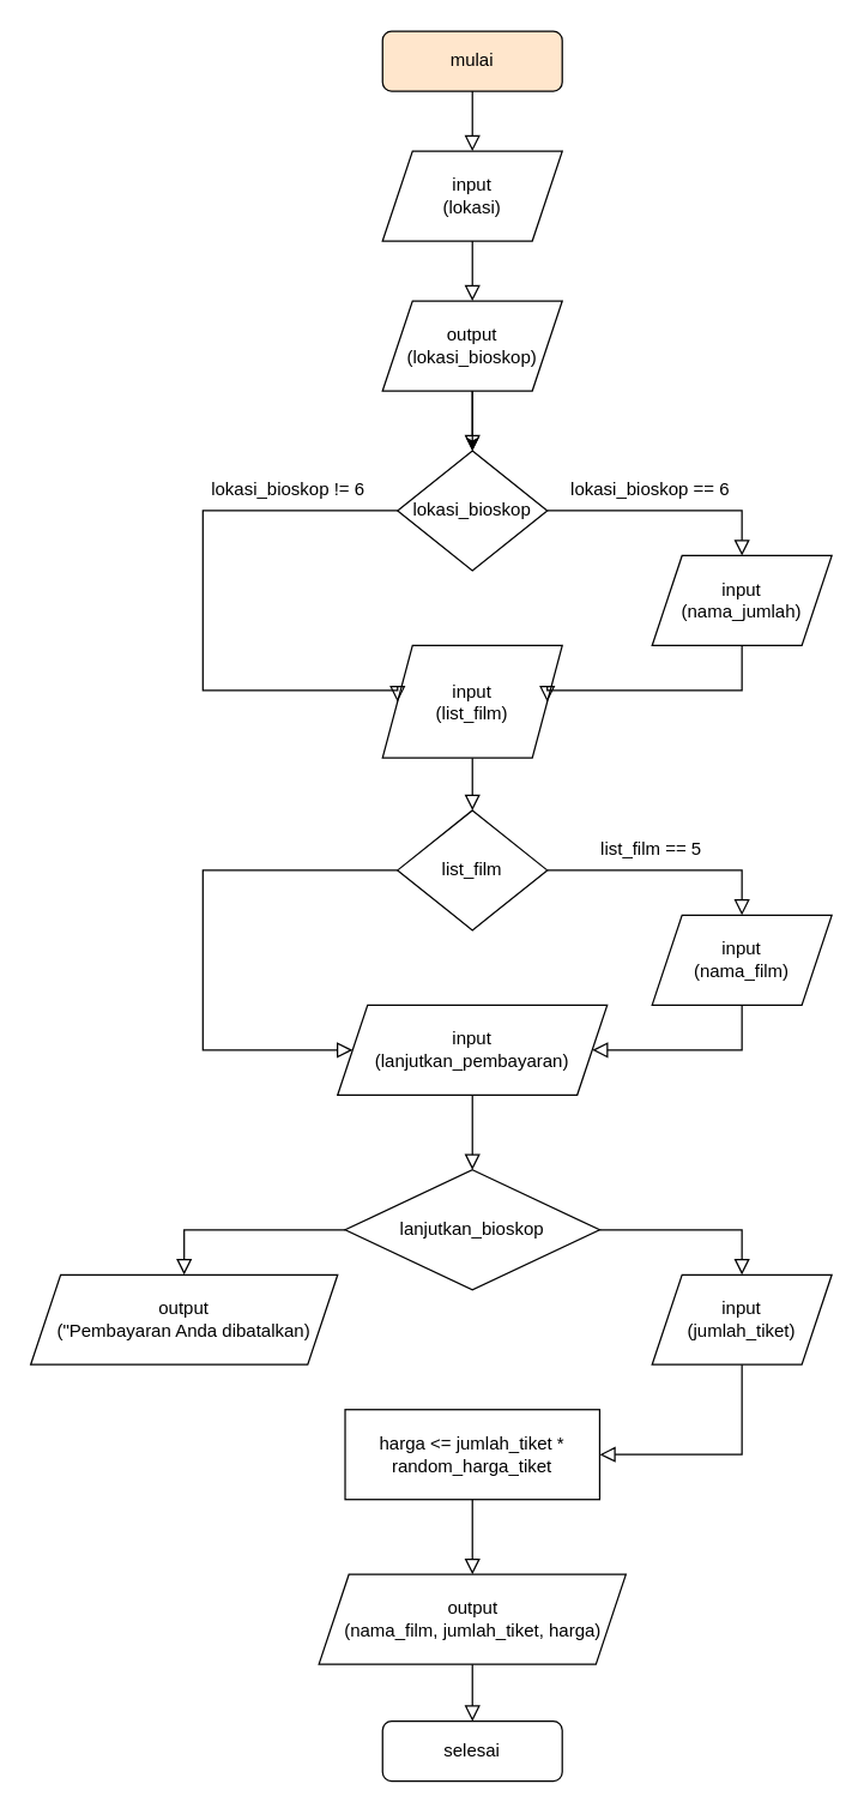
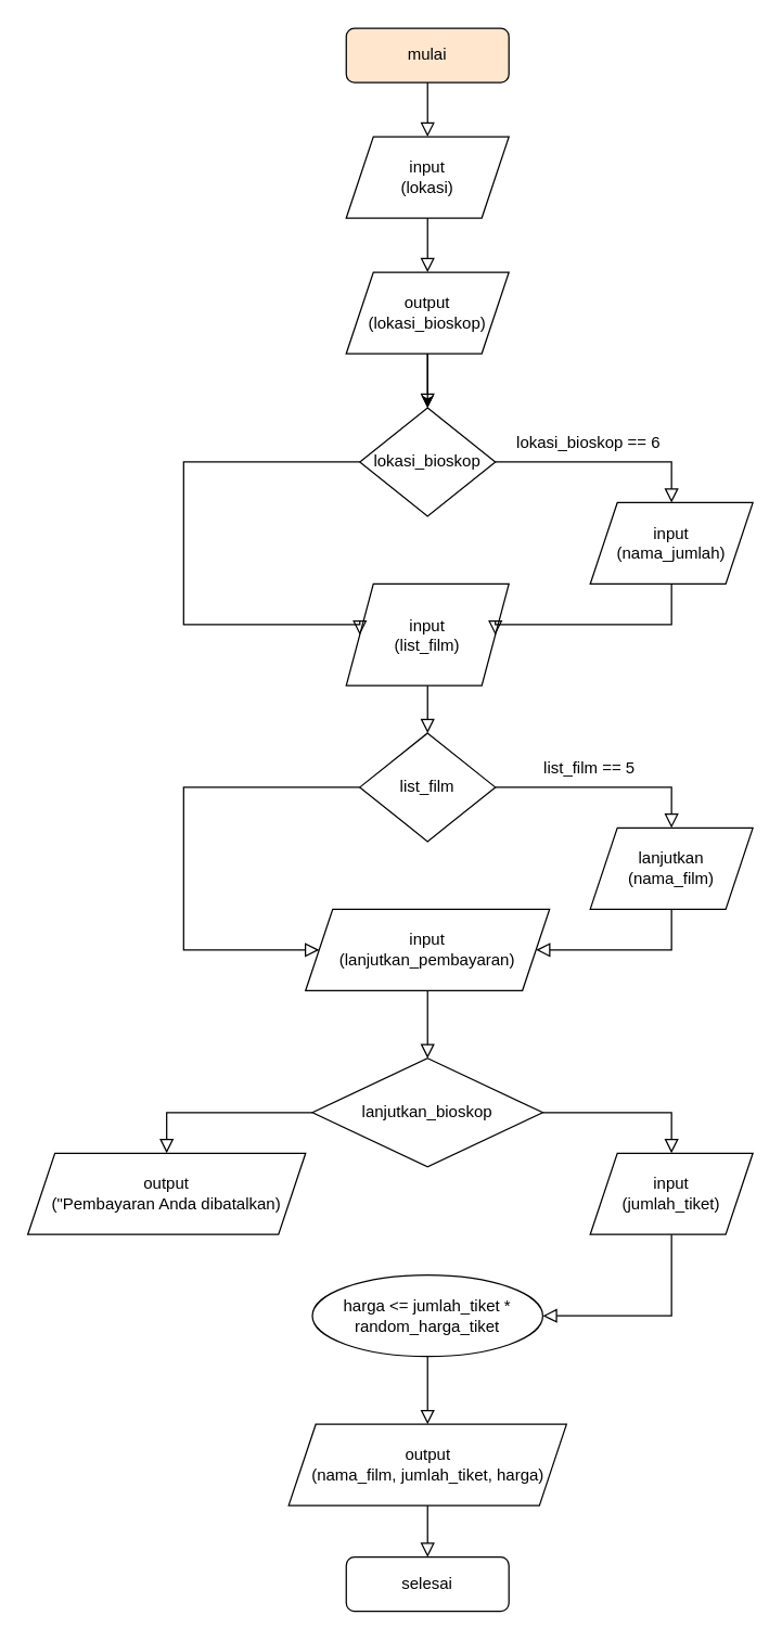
  <mxCell id="0" />
  <mxCell id="1" parent="0" />
  <mxCell id="2" value="mulai" style="rounded=1;whiteSpace=wrap;html=1;fontSize=12;glass=0;strokeWidth=1;shadow=0;fillColor=#ffe6cc;" parent="1" vertex="1"><mxGeometry x="255" y="20" width="120" height="40" as="geometry" /></mxCell>
  <mxCell id="3" value="input&lt;br&gt;(lokasi)" style="shape=parallelogram;perimeter=parallelogramPerimeter;whiteSpace=wrap;html=1;fixedSize=1;" vertex="1" parent="1"><mxGeometry x="255" y="100" width="120" height="60" as="geometry" /></mxCell>
  <mxCell id="4" value="" style="edgeStyle=orthogonalEdgeStyle;rounded=0;orthogonalLoop=1;jettySize=auto;html=1;" edge="1" parent="1" source="5" target="6"><mxGeometry relative="1" as="geometry" /></mxCell>
  <mxCell id="5" value="output&lt;br&gt;(lokasi_bioskop)" style="shape=parallelogram;perimeter=parallelogramPerimeter;whiteSpace=wrap;html=1;fixedSize=1;" vertex="1" parent="1"><mxGeometry x="255" y="200" width="120" height="60" as="geometry" /></mxCell>
  <mxCell id="6" value="lokasi_bioskop" style="rhombus;whiteSpace=wrap;html=1;" vertex="1" parent="1"><mxGeometry x="265" y="300" width="100" height="80" as="geometry" /></mxCell>
  <mxCell id="7" value="lokasi_bioskop == 6" style="text;strokeColor=none;fillColor=none;align=left;verticalAlign=middle;spacingLeft=4;spacingRight=4;overflow=hidden;points=[[0,0.5],[1,0.5]];portConstraint=eastwest;rotatable=0;" vertex="1" parent="1"><mxGeometry x="375" y="310" width="120" height="30" as="geometry" /></mxCell>
- <mxCell id="8" value="lokasi_bioskop != 6" style="text;strokeColor=none;fillColor=none;align=left;verticalAlign=middle;spacingLeft=4;spacingRight=4;overflow=hidden;points=[[0,0.5],[1,0.5]];portConstraint=eastwest;rotatable=0;" vertex="1" parent="1"><mxGeometry x="135" y="310" width="120" height="30" as="geometry" /></mxCell>
  <mxCell id="9" value="input&lt;br&gt;(nama_jumlah)" style="shape=parallelogram;perimeter=parallelogramPerimeter;whiteSpace=wrap;html=1;fixedSize=1;" vertex="1" parent="1"><mxGeometry x="435" y="370" width="120" height="60" as="geometry" /></mxCell>
  <mxCell id="10" value="" style="rounded=0;html=1;jettySize=auto;orthogonalLoop=1;fontSize=11;endArrow=block;endFill=0;endSize=8;strokeWidth=1;shadow=0;labelBackgroundColor=none;edgeStyle=orthogonalEdgeStyle;entryX=0.5;entryY=0;entryDx=0;entryDy=0;exitX=0.5;exitY=1;exitDx=0;exitDy=0;" edge="1" parent="1" source="2" target="3"><mxGeometry relative="1" as="geometry"><mxPoint x="155" y="100" as="sourcePoint" /><mxPoint x="155" y="150" as="targetPoint" /></mxGeometry></mxCell>
  <mxCell id="11" value="" style="rounded=0;html=1;jettySize=auto;orthogonalLoop=1;fontSize=11;endArrow=block;endFill=0;endSize=8;strokeWidth=1;shadow=0;labelBackgroundColor=none;edgeStyle=orthogonalEdgeStyle;entryX=0.5;entryY=0;entryDx=0;entryDy=0;exitX=0.5;exitY=1;exitDx=0;exitDy=0;" edge="1" parent="1" source="3" target="5"><mxGeometry relative="1" as="geometry"><mxPoint x="325" y="70" as="sourcePoint" /><mxPoint x="325" y="110" as="targetPoint" /></mxGeometry></mxCell>
  <mxCell id="12" value="" style="rounded=0;html=1;jettySize=auto;orthogonalLoop=1;fontSize=11;endArrow=block;endFill=0;endSize=8;strokeWidth=1;shadow=0;labelBackgroundColor=none;edgeStyle=orthogonalEdgeStyle;entryX=0.5;entryY=0;entryDx=0;entryDy=0;" edge="1" parent="1" source="5" target="6"><mxGeometry relative="1" as="geometry"><mxPoint x="325" y="170" as="sourcePoint" /><mxPoint x="325" y="210" as="targetPoint" /></mxGeometry></mxCell>
  <mxCell id="13" value="" style="rounded=0;html=1;jettySize=auto;orthogonalLoop=1;fontSize=11;endArrow=block;endFill=0;endSize=8;strokeWidth=1;shadow=0;labelBackgroundColor=none;edgeStyle=orthogonalEdgeStyle;exitX=1;exitY=0.5;exitDx=0;exitDy=0;entryX=0.5;entryY=0;entryDx=0;entryDy=0;" edge="1" parent="1" source="6" target="9"><mxGeometry relative="1" as="geometry"><mxPoint x="325" y="270" as="sourcePoint" /><mxPoint x="453" y="380" as="targetPoint" /><Array as="points"><mxPoint x="495" y="340" /></Array></mxGeometry></mxCell>
  <mxCell id="14" value="input&lt;br&gt;(list_film)" style="shape=parallelogram;perimeter=parallelogramPerimeter;whiteSpace=wrap;html=1;fixedSize=1;" vertex="1" parent="1"><mxGeometry x="255" y="430" width="120" height="75" as="geometry" /></mxCell>
  <mxCell id="15" value="" style="rounded=0;html=1;jettySize=auto;orthogonalLoop=1;fontSize=11;endArrow=block;endFill=0;endSize=8;strokeWidth=1;shadow=0;labelBackgroundColor=none;edgeStyle=orthogonalEdgeStyle;exitX=0.5;exitY=1;exitDx=0;exitDy=0;entryX=1;entryY=0.5;entryDx=0;entryDy=0;" edge="1" parent="1" source="9" target="14"><mxGeometry relative="1" as="geometry"><mxPoint x="455" y="350" as="sourcePoint" /><mxPoint x="585" y="390" as="targetPoint" /><Array as="points"><mxPoint x="495" y="460" /></Array></mxGeometry></mxCell>
  <mxCell id="16" value="" style="rounded=0;html=1;jettySize=auto;orthogonalLoop=1;fontSize=11;endArrow=block;endFill=0;endSize=8;strokeWidth=1;shadow=0;labelBackgroundColor=none;edgeStyle=orthogonalEdgeStyle;exitX=0;exitY=0.5;exitDx=0;exitDy=0;entryX=0;entryY=0.5;entryDx=0;entryDy=0;" edge="1" parent="1" source="6" target="14"><mxGeometry relative="1" as="geometry"><mxPoint x="375" y="350" as="sourcePoint" /><mxPoint x="505" y="390" as="targetPoint" /><Array as="points"><mxPoint x="135" y="340" /><mxPoint x="135" y="460" /></Array></mxGeometry></mxCell>
  <mxCell id="17" value="list_film" style="rhombus;whiteSpace=wrap;html=1;" vertex="1" parent="1"><mxGeometry x="265" y="540" width="100" height="80" as="geometry" /></mxCell>
  <mxCell id="18" value="" style="rounded=0;html=1;jettySize=auto;orthogonalLoop=1;fontSize=11;endArrow=block;endFill=0;endSize=8;strokeWidth=1;shadow=0;labelBackgroundColor=none;edgeStyle=orthogonalEdgeStyle;exitX=0.5;exitY=1;exitDx=0;exitDy=0;" edge="1" parent="1" source="14" target="17"><mxGeometry relative="1" as="geometry"><mxPoint x="325" y="270" as="sourcePoint" /><mxPoint x="325" y="310" as="targetPoint" /></mxGeometry></mxCell>
- <mxCell id="19" value="input&lt;br&gt;(nama_film)" style="shape=parallelogram;perimeter=parallelogramPerimeter;whiteSpace=wrap;html=1;fixedSize=1;" vertex="1" parent="1"><mxGeometry x="435" y="610" width="120" height="60" as="geometry" /></mxCell>
+ <mxCell id="19" value="lanjutkan&lt;br&gt;(nama_film)" style="shape=parallelogram;perimeter=parallelogramPerimeter;whiteSpace=wrap;html=1;fixedSize=1;" vertex="1" parent="1"><mxGeometry x="435" y="610" width="120" height="60" as="geometry" /></mxCell>
  <mxCell id="20" value="" style="rounded=0;html=1;jettySize=auto;orthogonalLoop=1;fontSize=11;endArrow=block;endFill=0;endSize=8;strokeWidth=1;shadow=0;labelBackgroundColor=none;edgeStyle=orthogonalEdgeStyle;exitX=1;exitY=0.5;exitDx=0;exitDy=0;" edge="1" parent="1" target="19"><mxGeometry relative="1" as="geometry"><mxPoint x="365" y="580" as="sourcePoint" /><mxPoint x="495" y="610" as="targetPoint" /><Array as="points"><mxPoint x="495" y="580" /></Array></mxGeometry></mxCell>
  <mxCell id="21" value="input&lt;br&gt;(lanjutkan_pembayaran)" style="shape=parallelogram;perimeter=parallelogramPerimeter;whiteSpace=wrap;html=1;fixedSize=1;" vertex="1" parent="1"><mxGeometry x="225" y="670" width="180" height="60" as="geometry" /></mxCell>
  <mxCell id="22" value="" style="rounded=0;html=1;jettySize=auto;orthogonalLoop=1;fontSize=11;endArrow=block;endFill=0;endSize=8;strokeWidth=1;shadow=0;labelBackgroundColor=none;edgeStyle=orthogonalEdgeStyle;exitX=0.5;exitY=1;exitDx=0;exitDy=0;" edge="1" parent="1" target="21"><mxGeometry relative="1" as="geometry"><mxPoint x="495" y="670" as="sourcePoint" /><mxPoint x="395" y="700" as="targetPoint" /><Array as="points"><mxPoint x="495" y="700" /></Array></mxGeometry></mxCell>
  <mxCell id="23" value="" style="rounded=0;html=1;jettySize=auto;orthogonalLoop=1;fontSize=11;endArrow=block;endFill=0;endSize=8;strokeWidth=1;shadow=0;labelBackgroundColor=none;edgeStyle=orthogonalEdgeStyle;exitX=0;exitY=0.5;exitDx=0;exitDy=0;" edge="1" parent="1" target="21"><mxGeometry relative="1" as="geometry"><mxPoint x="265" y="580" as="sourcePoint" /><mxPoint x="235" y="700" as="targetPoint" /><Array as="points"><mxPoint x="135" y="580" /><mxPoint x="135" y="700" /></Array></mxGeometry></mxCell>
  <mxCell id="24" value="list_film == 5" style="text;strokeColor=none;fillColor=none;align=left;verticalAlign=middle;spacingLeft=4;spacingRight=4;overflow=hidden;points=[[0,0.5],[1,0.5]];portConstraint=eastwest;rotatable=0;" vertex="1" parent="1"><mxGeometry x="395" y="550" width="80" height="30" as="geometry" /></mxCell>
  <mxCell id="25" value="lanjutkan_bioskop" style="rhombus;whiteSpace=wrap;html=1;" vertex="1" parent="1"><mxGeometry x="230" y="780" width="170" height="80" as="geometry" /></mxCell>
  <mxCell id="26" value="" style="rounded=0;html=1;jettySize=auto;orthogonalLoop=1;fontSize=11;endArrow=block;endFill=0;endSize=8;strokeWidth=1;shadow=0;labelBackgroundColor=none;edgeStyle=orthogonalEdgeStyle;exitX=0.5;exitY=1;exitDx=0;exitDy=0;entryX=0.5;entryY=0;entryDx=0;entryDy=0;" edge="1" parent="1" source="21" target="25"><mxGeometry relative="1" as="geometry"><mxPoint x="325" y="500" as="sourcePoint" /><mxPoint x="325" y="550" as="targetPoint" /></mxGeometry></mxCell>
  <mxCell id="27" value="input&lt;br&gt;(jumlah_tiket)" style="shape=parallelogram;perimeter=parallelogramPerimeter;whiteSpace=wrap;html=1;fixedSize=1;" vertex="1" parent="1"><mxGeometry x="435" y="850" width="120" height="60" as="geometry" /></mxCell>
  <mxCell id="28" value="" style="rounded=0;html=1;jettySize=auto;orthogonalLoop=1;fontSize=11;endArrow=block;endFill=0;endSize=8;strokeWidth=1;shadow=0;labelBackgroundColor=none;edgeStyle=orthogonalEdgeStyle;exitX=1;exitY=0.5;exitDx=0;exitDy=0;entryX=0.5;entryY=0;entryDx=0;entryDy=0;" edge="1" parent="1" target="27"><mxGeometry relative="1" as="geometry"><mxPoint x="400" y="820" as="sourcePoint" /><mxPoint x="530" y="850" as="targetPoint" /><Array as="points"><mxPoint x="495" y="820" /></Array></mxGeometry></mxCell>
  <mxCell id="29" value="" style="rounded=0;html=1;jettySize=auto;orthogonalLoop=1;fontSize=11;endArrow=block;endFill=0;endSize=8;strokeWidth=1;shadow=0;labelBackgroundColor=none;edgeStyle=orthogonalEdgeStyle;exitX=0;exitY=0.5;exitDx=0;exitDy=0;entryX=0.5;entryY=0;entryDx=0;entryDy=0;" edge="1" parent="1" source="25" target="30"><mxGeometry relative="1" as="geometry"><mxPoint x="410" y="830" as="sourcePoint" /><mxPoint x="505" y="860" as="targetPoint" /><Array as="points"><mxPoint x="123" y="820" /><mxPoint x="123" y="850" /></Array></mxGeometry></mxCell>
  <mxCell id="30" value="output&lt;br&gt;(&quot;Pembayaran Anda dibatalkan)" style="shape=parallelogram;perimeter=parallelogramPerimeter;whiteSpace=wrap;html=1;fixedSize=1;" vertex="1" parent="1"><mxGeometry x="20" y="850" width="205" height="60" as="geometry" /></mxCell>
- <mxCell id="31" value="harga &amp;lt;= jumlah_tiket * random_harga_tiket" style="rounded=0;whiteSpace=wrap;html=1;" vertex="1" parent="1"><mxGeometry x="230" y="940" width="170" height="60" as="geometry" /></mxCell>
+ <mxCell id="31" value="harga &amp;lt;= jumlah_tiket * random_harga_tiket" style="ellipse;whiteSpace=wrap;html=1;" vertex="1" parent="1"><mxGeometry x="230" y="940" width="170" height="60" as="geometry" /></mxCell>
  <mxCell id="32" value="" style="rounded=0;html=1;jettySize=auto;orthogonalLoop=1;fontSize=11;endArrow=block;endFill=0;endSize=8;strokeWidth=1;shadow=0;labelBackgroundColor=none;edgeStyle=orthogonalEdgeStyle;exitX=0.5;exitY=1;exitDx=0;exitDy=0;entryX=1;entryY=0.5;entryDx=0;entryDy=0;" edge="1" parent="1" source="27" target="31"><mxGeometry relative="1" as="geometry"><mxPoint x="410" y="830" as="sourcePoint" /><mxPoint x="505" y="860" as="targetPoint" /><Array as="points"><mxPoint x="495" y="970" /></Array></mxGeometry></mxCell>
  <mxCell id="33" value="output&lt;br&gt;(nama_film, jumlah_tiket, harga)" style="shape=parallelogram;perimeter=parallelogramPerimeter;whiteSpace=wrap;html=1;fixedSize=1;" vertex="1" parent="1"><mxGeometry x="212.5" y="1050" width="205" height="60" as="geometry" /></mxCell>
  <mxCell id="34" value="" style="rounded=0;html=1;jettySize=auto;orthogonalLoop=1;fontSize=11;endArrow=block;endFill=0;endSize=8;strokeWidth=1;shadow=0;labelBackgroundColor=none;edgeStyle=orthogonalEdgeStyle;entryX=0.5;entryY=0;entryDx=0;entryDy=0;" edge="1" parent="1" source="31" target="33"><mxGeometry relative="1" as="geometry"><mxPoint x="325" y="740" as="sourcePoint" /><mxPoint x="325" y="790" as="targetPoint" /></mxGeometry></mxCell>
  <mxCell id="35" value="selesai" style="rounded=1;whiteSpace=wrap;html=1;fontSize=12;glass=0;strokeWidth=1;shadow=0;" vertex="1" parent="1"><mxGeometry x="255" y="1148" width="120" height="40" as="geometry" /></mxCell>
  <mxCell id="36" value="" style="rounded=0;html=1;jettySize=auto;orthogonalLoop=1;fontSize=11;endArrow=block;endFill=0;endSize=8;strokeWidth=1;shadow=0;labelBackgroundColor=none;edgeStyle=orthogonalEdgeStyle;entryX=0.5;entryY=0;entryDx=0;entryDy=0;" edge="1" parent="1" target="35"><mxGeometry relative="1" as="geometry"><mxPoint x="315" y="1110" as="sourcePoint" /><mxPoint x="325" y="1060" as="targetPoint" /></mxGeometry></mxCell>
